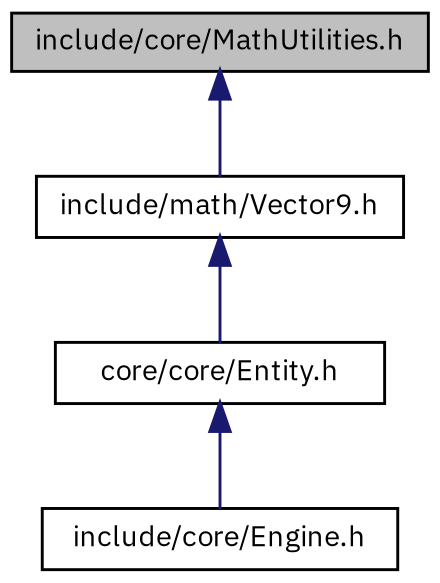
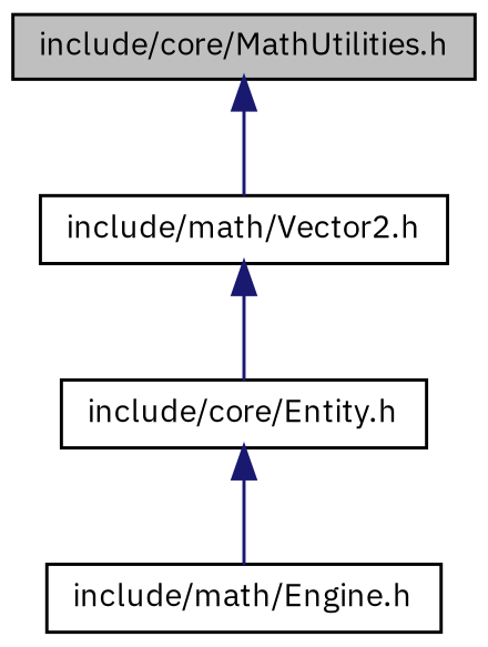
  digraph {
    fontname="IBM Plex Sans"
    node [color=black fillcolor=white fontname="IBM Plex Sans" fontsize=10 shape=record style=filled]
    edge [color=midnightblue dir=back fontname="IBM Plex Sans" fontsize=10 labelfontname=Helvetica labelfontsize=10 style=solid]
    n1 [fillcolor=grey75 fontcolor=black height=0.2 label="include/core/MathUtilities.h" width=0.4]
-   n2 [height=0.2 label="include/math/Vector9.h" width=0.4]
-   n3 [height=0.2 label="core/core/Entity.h" width=0.4]
-   n4 [height=0.2 label="include/core/Engine.h" width=0.4]
+   n2 [height=0.2 label="include/math/Vector2.h" width=0.4]
+   n3 [height=0.2 label="include/core/Entity.h" width=0.4]
+   n4 [height=0.2 label="include/math/Engine.h" width=0.4]
    n1 -> n2
    n2 -> n3
    n3 -> n4
  }
